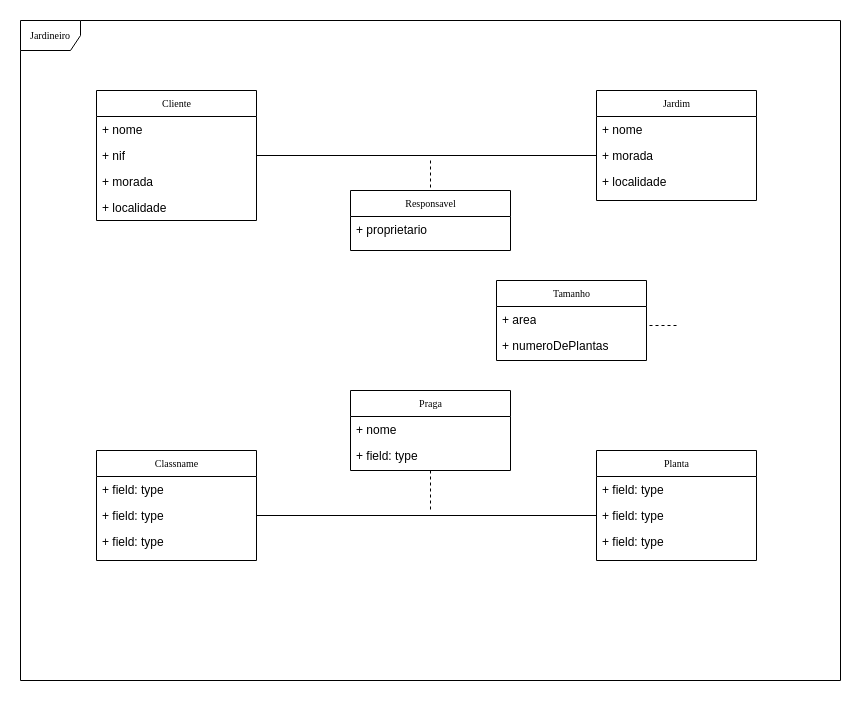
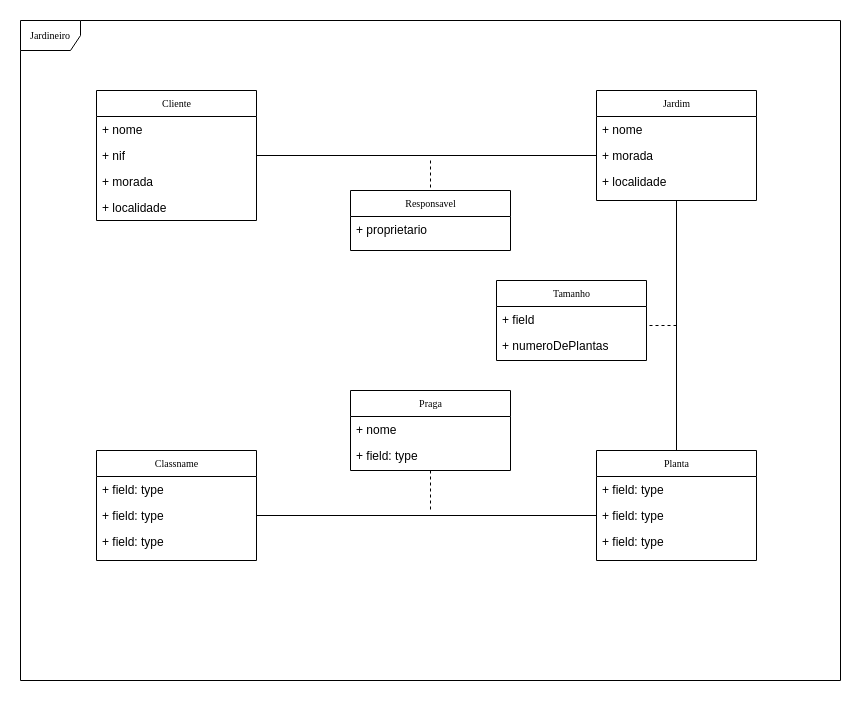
  <mxCell id="0" />
  <mxCell id="1" parent="0" />
  <mxCell id="2" value="Jardineiro" style="shape=umlFrame;whiteSpace=wrap;html=1;rounded=0;shadow=0;comic=0;labelBackgroundColor=none;strokeWidth=1;fontFamily=Verdana;fontSize=10;align=center;" vertex="1" parent="1"><mxGeometry x="20" y="20" width="820" height="660" as="geometry" /></mxCell>
  <mxCell id="3" value="Cliente" style="swimlane;html=1;fontStyle=0;childLayout=stackLayout;horizontal=1;startSize=26;fillColor=none;horizontalStack=0;resizeParent=1;resizeLast=0;collapsible=1;marginBottom=0;swimlaneFillColor=#ffffff;rounded=0;shadow=0;comic=0;labelBackgroundColor=none;strokeWidth=1;fontFamily=Verdana;fontSize=10;align=center;" vertex="1" parent="1"><mxGeometry x="96" y="90" width="160" height="130" as="geometry" /></mxCell>
  <mxCell id="4" value="+ nome" style="text;html=1;strokeColor=none;fillColor=none;align=left;verticalAlign=top;spacingLeft=4;spacingRight=4;whiteSpace=wrap;overflow=hidden;rotatable=0;points=[[0,0.5],[1,0.5]];portConstraint=eastwest;" vertex="1" parent="3"><mxGeometry y="26" width="160" height="26" as="geometry" /></mxCell>
  <mxCell id="5" value="+ nif" style="text;html=1;strokeColor=none;fillColor=none;align=left;verticalAlign=top;spacingLeft=4;spacingRight=4;whiteSpace=wrap;overflow=hidden;rotatable=0;points=[[0,0.5],[1,0.5]];portConstraint=eastwest;" vertex="1" parent="3"><mxGeometry y="52" width="160" height="26" as="geometry" /></mxCell>
  <mxCell id="6" value="+ morada" style="text;html=1;strokeColor=none;fillColor=none;align=left;verticalAlign=top;spacingLeft=4;spacingRight=4;whiteSpace=wrap;overflow=hidden;rotatable=0;points=[[0,0.5],[1,0.5]];portConstraint=eastwest;" vertex="1" parent="3"><mxGeometry y="78" width="160" height="26" as="geometry" /></mxCell>
  <mxCell id="7" value="+ localidade" style="text;html=1;strokeColor=none;fillColor=none;align=left;verticalAlign=top;spacingLeft=4;spacingRight=4;whiteSpace=wrap;overflow=hidden;rotatable=0;points=[[0,0.5],[1,0.5]];portConstraint=eastwest;" vertex="1" parent="3"><mxGeometry y="104" width="160" height="26" as="geometry" /></mxCell>
  <mxCell id="8" value="Responsavel" style="swimlane;html=1;fontStyle=0;childLayout=stackLayout;horizontal=1;startSize=26;fillColor=none;horizontalStack=0;resizeParent=1;resizeLast=0;collapsible=1;marginBottom=0;swimlaneFillColor=#ffffff;rounded=0;shadow=0;comic=0;labelBackgroundColor=none;strokeWidth=1;fontFamily=Verdana;fontSize=10;align=center;" vertex="1" parent="1"><mxGeometry x="350" y="190" width="160" height="60" as="geometry" /></mxCell>
  <mxCell id="9" value="+ proprietario" style="text;html=1;strokeColor=none;fillColor=none;align=left;verticalAlign=top;spacingLeft=4;spacingRight=4;whiteSpace=wrap;overflow=hidden;rotatable=0;points=[[0,0.5],[1,0.5]];portConstraint=eastwest;" vertex="1" parent="8"><mxGeometry y="26" width="160" height="26" as="geometry" /></mxCell>
  <mxCell id="10" value="Jardim" style="swimlane;html=1;fontStyle=0;childLayout=stackLayout;horizontal=1;startSize=26;fillColor=none;horizontalStack=0;resizeParent=1;resizeLast=0;collapsible=1;marginBottom=0;swimlaneFillColor=#ffffff;rounded=0;shadow=0;comic=0;labelBackgroundColor=none;strokeWidth=1;fontFamily=Verdana;fontSize=10;align=center;" vertex="1" parent="1"><mxGeometry x="596" y="90" width="160" height="110" as="geometry" /></mxCell>
  <mxCell id="11" value="+ nome" style="text;html=1;strokeColor=none;fillColor=none;align=left;verticalAlign=top;spacingLeft=4;spacingRight=4;whiteSpace=wrap;overflow=hidden;rotatable=0;points=[[0,0.5],[1,0.5]];portConstraint=eastwest;" vertex="1" parent="10"><mxGeometry y="26" width="160" height="26" as="geometry" /></mxCell>
  <mxCell id="12" value="+ morada" style="text;html=1;strokeColor=none;fillColor=none;align=left;verticalAlign=top;spacingLeft=4;spacingRight=4;whiteSpace=wrap;overflow=hidden;rotatable=0;points=[[0,0.5],[1,0.5]];portConstraint=eastwest;" vertex="1" parent="10"><mxGeometry y="52" width="160" height="26" as="geometry" /></mxCell>
  <mxCell id="13" value="+ localidade" style="text;html=1;strokeColor=none;fillColor=none;align=left;verticalAlign=top;spacingLeft=4;spacingRight=4;whiteSpace=wrap;overflow=hidden;rotatable=0;points=[[0,0.5],[1,0.5]];portConstraint=eastwest;" vertex="1" parent="10"><mxGeometry y="78" width="160" height="26" as="geometry" /></mxCell>
  <mxCell id="14" value="Classname" style="swimlane;html=1;fontStyle=0;childLayout=stackLayout;horizontal=1;startSize=26;fillColor=none;horizontalStack=0;resizeParent=1;resizeLast=0;collapsible=1;marginBottom=0;swimlaneFillColor=#ffffff;rounded=0;shadow=0;comic=0;labelBackgroundColor=none;strokeWidth=1;fontFamily=Verdana;fontSize=10;align=center;" vertex="1" parent="1"><mxGeometry x="96" y="450" width="160" height="110" as="geometry" /></mxCell>
  <mxCell id="15" value="+ field: type" style="text;html=1;strokeColor=none;fillColor=none;align=left;verticalAlign=top;spacingLeft=4;spacingRight=4;whiteSpace=wrap;overflow=hidden;rotatable=0;points=[[0,0.5],[1,0.5]];portConstraint=eastwest;" vertex="1" parent="14"><mxGeometry y="26" width="160" height="26" as="geometry" /></mxCell>
  <mxCell id="16" value="+ field: type" style="text;html=1;strokeColor=none;fillColor=none;align=left;verticalAlign=top;spacingLeft=4;spacingRight=4;whiteSpace=wrap;overflow=hidden;rotatable=0;points=[[0,0.5],[1,0.5]];portConstraint=eastwest;" vertex="1" parent="14"><mxGeometry y="52" width="160" height="26" as="geometry" /></mxCell>
  <mxCell id="17" value="+ field: type" style="text;html=1;strokeColor=none;fillColor=none;align=left;verticalAlign=top;spacingLeft=4;spacingRight=4;whiteSpace=wrap;overflow=hidden;rotatable=0;points=[[0,0.5],[1,0.5]];portConstraint=eastwest;" vertex="1" parent="14"><mxGeometry y="78" width="160" height="26" as="geometry" /></mxCell>
  <mxCell id="18" value="Praga" style="swimlane;html=1;fontStyle=0;childLayout=stackLayout;horizontal=1;startSize=26;fillColor=none;horizontalStack=0;resizeParent=1;resizeLast=0;collapsible=1;marginBottom=0;swimlaneFillColor=#ffffff;rounded=0;shadow=0;comic=0;labelBackgroundColor=none;strokeWidth=1;fontFamily=Verdana;fontSize=10;align=center;" vertex="1" parent="1"><mxGeometry x="350" y="390" width="160" height="80" as="geometry" /></mxCell>
  <mxCell id="19" value="+ nome" style="text;html=1;strokeColor=none;fillColor=none;align=left;verticalAlign=top;spacingLeft=4;spacingRight=4;whiteSpace=wrap;overflow=hidden;rotatable=0;points=[[0,0.5],[1,0.5]];portConstraint=eastwest;" vertex="1" parent="18"><mxGeometry y="26" width="160" height="26" as="geometry" /></mxCell>
  <mxCell id="20" value="+ field: type" style="text;html=1;strokeColor=none;fillColor=none;align=left;verticalAlign=top;spacingLeft=4;spacingRight=4;whiteSpace=wrap;overflow=hidden;rotatable=0;points=[[0,0.5],[1,0.5]];portConstraint=eastwest;" vertex="1" parent="18"><mxGeometry y="52" width="160" height="26" as="geometry" /></mxCell>
  <mxCell id="21" value="Planta" style="swimlane;html=1;fontStyle=0;childLayout=stackLayout;horizontal=1;startSize=26;fillColor=none;horizontalStack=0;resizeParent=1;resizeLast=0;collapsible=1;marginBottom=0;swimlaneFillColor=#ffffff;rounded=0;shadow=0;comic=0;labelBackgroundColor=none;strokeWidth=1;fontFamily=Verdana;fontSize=10;align=center;" vertex="1" parent="1"><mxGeometry x="596" y="450" width="160" height="110" as="geometry" /></mxCell>
  <mxCell id="22" value="+ field: type" style="text;html=1;strokeColor=none;fillColor=none;align=left;verticalAlign=top;spacingLeft=4;spacingRight=4;whiteSpace=wrap;overflow=hidden;rotatable=0;points=[[0,0.5],[1,0.5]];portConstraint=eastwest;" vertex="1" parent="21"><mxGeometry y="26" width="160" height="26" as="geometry" /></mxCell>
  <mxCell id="23" value="+ field: type" style="text;html=1;strokeColor=none;fillColor=none;align=left;verticalAlign=top;spacingLeft=4;spacingRight=4;whiteSpace=wrap;overflow=hidden;rotatable=0;points=[[0,0.5],[1,0.5]];portConstraint=eastwest;" vertex="1" parent="21"><mxGeometry y="52" width="160" height="26" as="geometry" /></mxCell>
  <mxCell id="24" value="+ field: type" style="text;html=1;strokeColor=none;fillColor=none;align=left;verticalAlign=top;spacingLeft=4;spacingRight=4;whiteSpace=wrap;overflow=hidden;rotatable=0;points=[[0,0.5],[1,0.5]];portConstraint=eastwest;" vertex="1" parent="21"><mxGeometry y="78" width="160" height="26" as="geometry" /></mxCell>
  <mxCell id="25" value="" style="endArrow=none;html=1;rounded=0;exitX=1;exitY=0.5;exitDx=0;exitDy=0;entryX=0;entryY=0.5;entryDx=0;entryDy=0;" edge="1" parent="1" source="16" target="23"><mxGeometry width="50" height="50" relative="1" as="geometry"><mxPoint x="436" y="450" as="sourcePoint" /><mxPoint x="486" y="400" as="targetPoint" /></mxGeometry></mxCell>
+ <mxCell id="26" value="" style="endArrow=none;html=1;rounded=0;entryX=0.5;entryY=1;entryDx=0;entryDy=0;" edge="1" parent="1" source="21" target="10"><mxGeometry width="50" height="50" relative="1" as="geometry"><mxPoint x="436" y="450" as="sourcePoint" /><mxPoint x="486" y="400" as="targetPoint" /></mxGeometry></mxCell>
  <mxCell id="27" value="" style="endArrow=none;html=1;rounded=0;entryX=0;entryY=0.5;entryDx=0;entryDy=0;exitX=1;exitY=0.5;exitDx=0;exitDy=0;" edge="1" parent="1" source="5" target="12"><mxGeometry width="50" height="50" relative="1" as="geometry"><mxPoint x="436" y="450" as="sourcePoint" /><mxPoint x="486" y="400" as="targetPoint" /></mxGeometry></mxCell>
  <mxCell id="28" value="Tamanho" style="swimlane;html=1;fontStyle=0;childLayout=stackLayout;horizontal=1;startSize=26;fillColor=none;horizontalStack=0;resizeParent=1;resizeLast=0;collapsible=1;marginBottom=0;swimlaneFillColor=#ffffff;rounded=0;shadow=0;comic=0;labelBackgroundColor=none;strokeWidth=1;fontFamily=Verdana;fontSize=10;align=center;" vertex="1" parent="1"><mxGeometry x="496" y="280" width="150" height="80" as="geometry" /></mxCell>
- <mxCell id="29" value="+ area" style="text;html=1;strokeColor=none;fillColor=none;align=left;verticalAlign=top;spacingLeft=4;spacingRight=4;whiteSpace=wrap;overflow=hidden;rotatable=0;points=[[0,0.5],[1,0.5]];portConstraint=eastwest;" vertex="1" parent="28"><mxGeometry y="26" width="150" height="26" as="geometry" /></mxCell>
+ <mxCell id="29" value="+ field" style="text;html=1;strokeColor=none;fillColor=none;align=left;verticalAlign=top;spacingLeft=4;spacingRight=4;whiteSpace=wrap;overflow=hidden;rotatable=0;points=[[0,0.5],[1,0.5]];portConstraint=eastwest;" vertex="1" parent="28"><mxGeometry y="26" width="150" height="26" as="geometry" /></mxCell>
  <mxCell id="30" value="+ numeroDePlantas" style="text;html=1;strokeColor=none;fillColor=none;align=left;verticalAlign=top;spacingLeft=4;spacingRight=4;whiteSpace=wrap;overflow=hidden;rotatable=0;points=[[0,0.5],[1,0.5]];portConstraint=eastwest;" vertex="1" parent="28"><mxGeometry y="52" width="150" height="26" as="geometry" /></mxCell>
  <mxCell id="31" value="" style="endArrow=none;dashed=1;html=1;rounded=0;entryX=0.997;entryY=0.731;entryDx=0;entryDy=0;entryPerimeter=0;" edge="1" parent="1" target="29"><mxGeometry width="50" height="50" relative="1" as="geometry"><mxPoint x="676" y="325" as="sourcePoint" /><mxPoint x="646" y="325" as="targetPoint" /></mxGeometry></mxCell>
  <mxCell id="32" value="" style="endArrow=none;dashed=1;html=1;rounded=0;entryX=0.5;entryY=0;entryDx=0;entryDy=0;" edge="1" parent="1" target="8"><mxGeometry width="50" height="50" relative="1" as="geometry"><mxPoint x="430" y="160" as="sourcePoint" /><mxPoint x="526" y="320" as="targetPoint" /></mxGeometry></mxCell>
  <mxCell id="33" value="" style="endArrow=none;dashed=1;html=1;rounded=0;exitX=0.5;exitY=1;exitDx=0;exitDy=0;" edge="1" parent="1" source="18"><mxGeometry width="50" height="50" relative="1" as="geometry"><mxPoint x="476" y="370" as="sourcePoint" /><mxPoint x="430" y="510" as="targetPoint" /></mxGeometry></mxCell>
